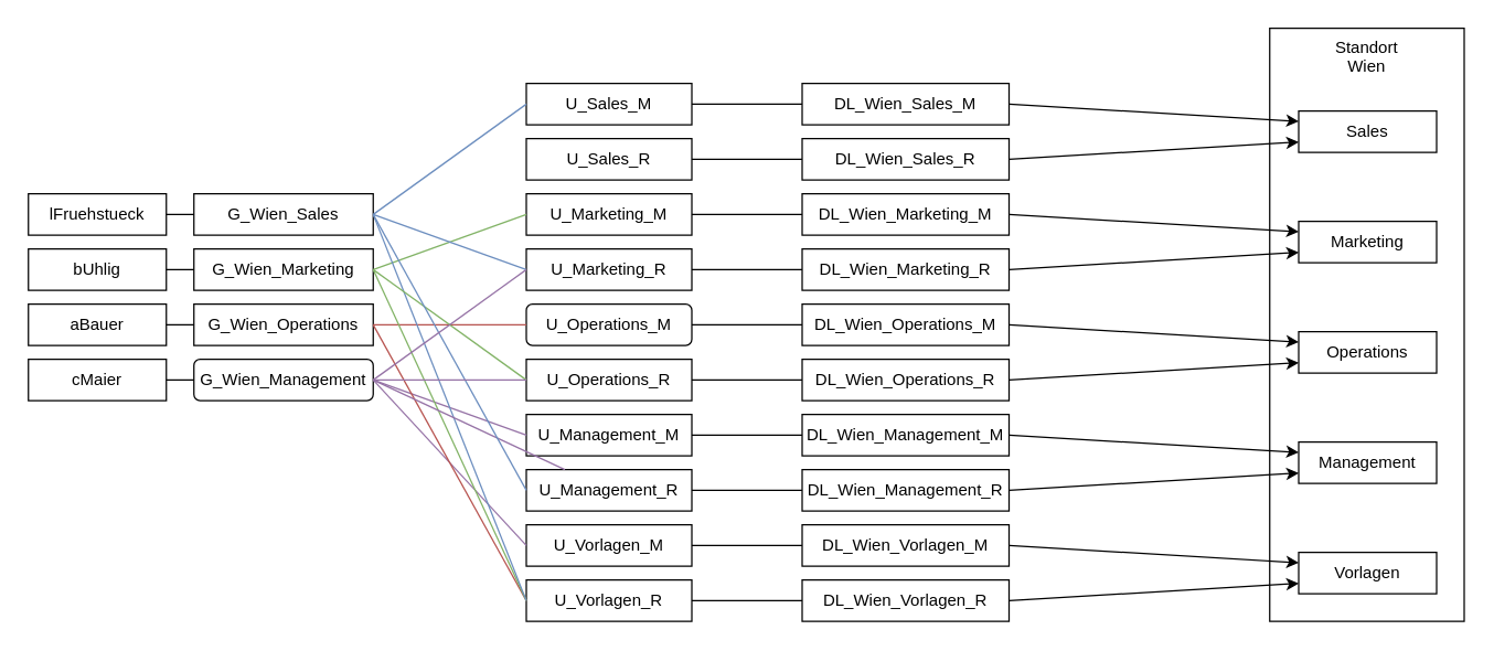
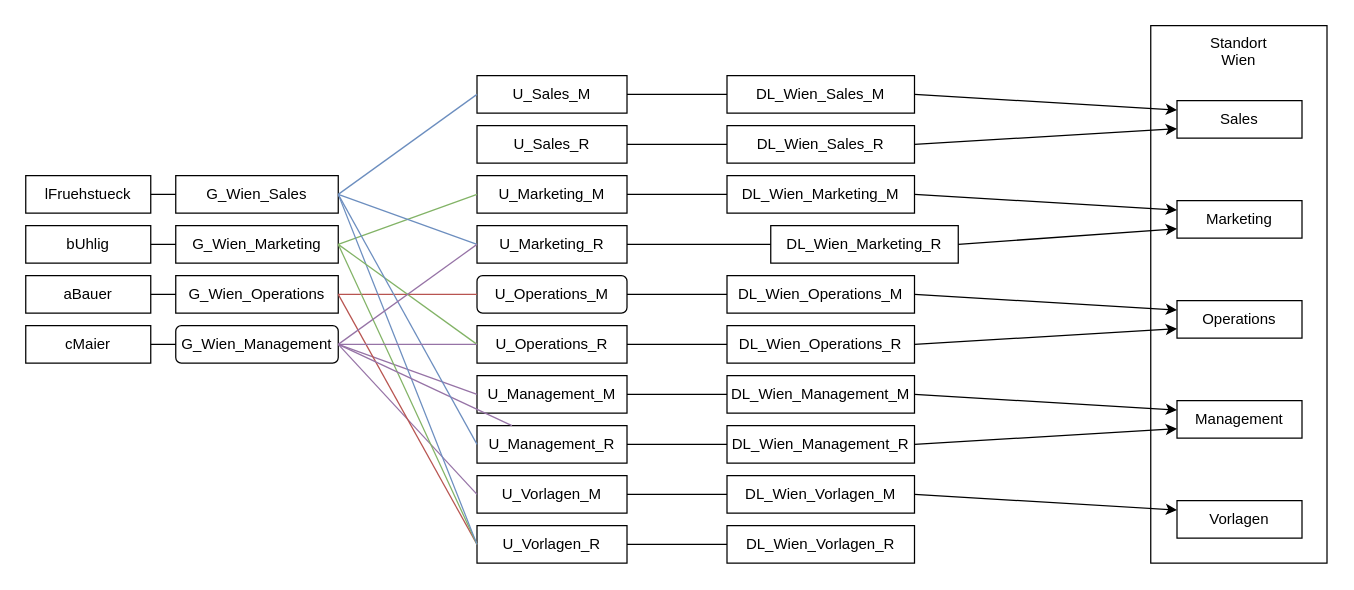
  <mxCell id="0" />
  <mxCell id="1" parent="0" />
  <mxCell id="2" value="&lt;div&gt;Standort&lt;/div&gt;&lt;div&gt;Wien&lt;br&gt;&lt;/div&gt;" style="rounded=0;whiteSpace=wrap;html=1;verticalAlign=top;" vertex="1" parent="1"><mxGeometry x="920" y="20" width="141" height="430" as="geometry" /></mxCell>
  <mxCell id="3" value="G_Wien_Sales" style="rounded=0;whiteSpace=wrap;html=1;" vertex="1" parent="1"><mxGeometry x="140" y="140" width="130" height="30" as="geometry" /></mxCell>
  <mxCell id="4" value="G_Wien_Operations" style="rounded=0;whiteSpace=wrap;html=1;" vertex="1" parent="1"><mxGeometry x="140" y="220" width="130" height="30" as="geometry" /></mxCell>
  <mxCell id="5" value="G_Wien_Marketing" style="rounded=0;whiteSpace=wrap;html=1;" vertex="1" parent="1"><mxGeometry x="140" y="180" width="130" height="30" as="geometry" /></mxCell>
  <mxCell id="6" value="G_Wien_Management" style="whiteSpace=wrap;html=1;rounded=1;" vertex="1" parent="1"><mxGeometry x="140" y="260" width="130" height="30" as="geometry" /></mxCell>
  <mxCell id="7" value="U_Sales_M" style="rounded=0;whiteSpace=wrap;html=1;" vertex="1" parent="1"><mxGeometry x="381" y="60" width="120" height="30" as="geometry" /></mxCell>
  <mxCell id="8" value="U_Sales_R" style="rounded=0;whiteSpace=wrap;html=1;" vertex="1" parent="1"><mxGeometry x="381" y="100" width="120" height="30" as="geometry" /></mxCell>
  <mxCell id="9" value="U_Marketing_M" style="rounded=0;whiteSpace=wrap;html=1;" vertex="1" parent="1"><mxGeometry x="381" y="140" width="120" height="30" as="geometry" /></mxCell>
  <mxCell id="10" value="U_Marketing_R" style="rounded=0;whiteSpace=wrap;html=1;" vertex="1" parent="1"><mxGeometry x="381" y="180" width="120" height="30" as="geometry" /></mxCell>
  <mxCell id="11" value="U_Operations_M" style="whiteSpace=wrap;html=1;rounded=1;" vertex="1" parent="1"><mxGeometry x="381" y="220" width="120" height="30" as="geometry" /></mxCell>
  <mxCell id="12" value="U_Operations_R" style="rounded=0;whiteSpace=wrap;html=1;" vertex="1" parent="1"><mxGeometry x="381" y="260" width="120" height="30" as="geometry" /></mxCell>
  <mxCell id="13" value="U_Management_M" style="rounded=0;whiteSpace=wrap;html=1;" vertex="1" parent="1"><mxGeometry x="381" y="300" width="120" height="30" as="geometry" /></mxCell>
  <mxCell id="14" value="U_Management_R" style="rounded=0;whiteSpace=wrap;html=1;" vertex="1" parent="1"><mxGeometry x="381" y="340" width="120" height="30" as="geometry" /></mxCell>
  <mxCell id="15" value="lFruehstueck" style="rounded=0;whiteSpace=wrap;html=1;" vertex="1" parent="1"><mxGeometry x="20" y="140" width="100" height="30" as="geometry" /></mxCell>
  <mxCell id="16" value="aBauer" style="rounded=0;whiteSpace=wrap;html=1;" vertex="1" parent="1"><mxGeometry x="20" y="220" width="100" height="30" as="geometry" /></mxCell>
  <mxCell id="17" value="bUhlig" style="rounded=0;whiteSpace=wrap;html=1;" vertex="1" parent="1"><mxGeometry x="20" y="180" width="100" height="30" as="geometry" /></mxCell>
  <mxCell id="18" value="cMaier" style="rounded=0;whiteSpace=wrap;html=1;" vertex="1" parent="1"><mxGeometry x="20" y="260" width="100" height="30" as="geometry" /></mxCell>
  <mxCell id="19" value="" style="endArrow=none;html=1;rounded=0;entryX=1;entryY=0.5;entryDx=0;entryDy=0;exitX=0;exitY=0.5;exitDx=0;exitDy=0;" edge="1" parent="1" source="3" target="15"><mxGeometry width="50" height="50" relative="1" as="geometry"><mxPoint x="120" y="280" as="sourcePoint" /><mxPoint x="170" y="230" as="targetPoint" /></mxGeometry></mxCell>
  <mxCell id="20" value="" style="endArrow=none;html=1;rounded=0;entryX=1;entryY=0.5;entryDx=0;entryDy=0;exitX=0;exitY=0.5;exitDx=0;exitDy=0;" edge="1" parent="1" source="5" target="17"><mxGeometry width="50" height="50" relative="1" as="geometry"><mxPoint x="190" y="210" as="sourcePoint" /><mxPoint x="140" y="190" as="targetPoint" /></mxGeometry></mxCell>
  <mxCell id="21" value="" style="endArrow=none;html=1;rounded=0;entryX=1;entryY=0.5;entryDx=0;entryDy=0;exitX=0;exitY=0.5;exitDx=0;exitDy=0;" edge="1" parent="1" source="4" target="16"><mxGeometry width="50" height="50" relative="1" as="geometry"><mxPoint x="220" y="175" as="sourcePoint" /><mxPoint x="160" y="175" as="targetPoint" /></mxGeometry></mxCell>
  <mxCell id="22" value="" style="endArrow=none;html=1;rounded=0;entryX=1;entryY=0.5;entryDx=0;entryDy=0;exitX=0;exitY=0.5;exitDx=0;exitDy=0;" edge="1" parent="1" source="6" target="18"><mxGeometry width="50" height="50" relative="1" as="geometry"><mxPoint x="230" y="185" as="sourcePoint" /><mxPoint x="170" y="185" as="targetPoint" /></mxGeometry></mxCell>
  <mxCell id="23" value="" style="endArrow=none;html=1;rounded=0;exitX=1;exitY=0.5;exitDx=0;exitDy=0;entryX=0;entryY=0.5;entryDx=0;entryDy=0;fillColor=#dae8fc;strokeColor=#6c8ebf;" edge="1" parent="1" source="3" target="7"><mxGeometry width="50" height="50" relative="1" as="geometry"><mxPoint x="140" y="100" as="sourcePoint" /><mxPoint x="230" y="30" as="targetPoint" /></mxGeometry></mxCell>
  <mxCell id="24" value="" style="endArrow=none;html=1;rounded=0;entryX=1;entryY=0.5;entryDx=0;entryDy=0;exitX=0;exitY=0.5;exitDx=0;exitDy=0;fillColor=#d5e8d4;strokeColor=#82b366;" edge="1" parent="1" source="9" target="5"><mxGeometry width="50" height="50" relative="1" as="geometry"><mxPoint x="160" y="120" as="sourcePoint" /><mxPoint x="250" y="50" as="targetPoint" /></mxGeometry></mxCell>
  <mxCell id="25" value="" style="endArrow=none;html=1;rounded=0;entryX=1;entryY=0.5;entryDx=0;entryDy=0;exitX=0;exitY=0.5;exitDx=0;exitDy=0;fillColor=#f8cecc;strokeColor=#b85450;" edge="1" parent="1" source="11" target="4"><mxGeometry width="50" height="50" relative="1" as="geometry"><mxPoint x="170" y="130" as="sourcePoint" /><mxPoint x="260" y="60" as="targetPoint" /></mxGeometry></mxCell>
  <mxCell id="26" value="" style="endArrow=none;html=1;rounded=0;entryX=0;entryY=0.5;entryDx=0;entryDy=0;exitX=1;exitY=0.5;exitDx=0;exitDy=0;fillColor=#e1d5e7;strokeColor=#9673a6;" edge="1" parent="1" source="6" target="13"><mxGeometry width="50" height="50" relative="1" as="geometry"><mxPoint x="180" y="140" as="sourcePoint" /><mxPoint x="270" y="70" as="targetPoint" /></mxGeometry></mxCell>
  <mxCell id="27" value="U_Vorlagen_M" style="rounded=0;whiteSpace=wrap;html=1;" vertex="1" parent="1"><mxGeometry x="381" y="380" width="120" height="30" as="geometry" /></mxCell>
  <mxCell id="28" value="U_Vorlagen_R" style="rounded=0;whiteSpace=wrap;html=1;" vertex="1" parent="1"><mxGeometry x="381" y="420" width="120" height="30" as="geometry" /></mxCell>
  <mxCell id="29" value="" style="endArrow=none;html=1;rounded=0;entryX=1;entryY=0.5;entryDx=0;entryDy=0;exitX=0;exitY=0.5;exitDx=0;exitDy=0;fillColor=#dae8fc;strokeColor=#6c8ebf;" edge="1" parent="1" source="10" target="3"><mxGeometry width="50" height="50" relative="1" as="geometry"><mxPoint x="200" y="100" as="sourcePoint" /><mxPoint x="250" y="50" as="targetPoint" /></mxGeometry></mxCell>
  <mxCell id="30" value="" style="endArrow=none;html=1;rounded=0;entryX=1;entryY=0.5;entryDx=0;entryDy=0;exitX=0;exitY=0.5;exitDx=0;exitDy=0;fillColor=#e1d5e7;strokeColor=#9673a6;" edge="1" parent="1" source="27" target="6"><mxGeometry width="50" height="50" relative="1" as="geometry"><mxPoint x="210" y="110" as="sourcePoint" /><mxPoint x="260" y="60" as="targetPoint" /></mxGeometry></mxCell>
  <mxCell id="31" value="" style="endArrow=none;html=1;rounded=0;entryX=0;entryY=0.5;entryDx=0;entryDy=0;exitX=1;exitY=0.5;exitDx=0;exitDy=0;fillColor=#f8cecc;strokeColor=#b85450;" edge="1" parent="1" source="4" target="28"><mxGeometry width="50" height="50" relative="1" as="geometry"><mxPoint x="350" y="260" as="sourcePoint" /><mxPoint x="270" y="70" as="targetPoint" /></mxGeometry></mxCell>
  <mxCell id="32" value="" style="endArrow=none;html=1;rounded=0;entryX=1;entryY=0.5;entryDx=0;entryDy=0;exitX=0;exitY=0.5;exitDx=0;exitDy=0;fillColor=#d5e8d4;strokeColor=#82b366;" edge="1" parent="1" source="28" target="5"><mxGeometry width="50" height="50" relative="1" as="geometry"><mxPoint x="230" y="130" as="sourcePoint" /><mxPoint x="280" y="80" as="targetPoint" /></mxGeometry></mxCell>
  <mxCell id="33" value="" style="endArrow=none;html=1;rounded=0;entryX=1;entryY=0.5;entryDx=0;entryDy=0;exitX=0;exitY=0.5;exitDx=0;exitDy=0;fillColor=#dae8fc;strokeColor=#6c8ebf;" edge="1" parent="1" source="28" target="3"><mxGeometry width="50" height="50" relative="1" as="geometry"><mxPoint x="240" y="140" as="sourcePoint" /><mxPoint x="290" y="90" as="targetPoint" /></mxGeometry></mxCell>
  <mxCell id="34" value="" style="endArrow=none;html=1;rounded=0;exitX=1;exitY=0.5;exitDx=0;exitDy=0;fillColor=#e1d5e7;strokeColor=#9673a6;" edge="1" parent="1" source="6" target="14"><mxGeometry width="50" height="50" relative="1" as="geometry"><mxPoint x="250" y="150" as="sourcePoint" /><mxPoint x="300" y="100" as="targetPoint" /></mxGeometry></mxCell>
  <mxCell id="35" value="" style="endArrow=none;html=1;rounded=0;entryX=0;entryY=0.5;entryDx=0;entryDy=0;exitX=1;exitY=0.5;exitDx=0;exitDy=0;fillColor=#d5e8d4;strokeColor=#82b366;" edge="1" parent="1" source="5" target="12"><mxGeometry width="50" height="50" relative="1" as="geometry"><mxPoint x="250" y="100" as="sourcePoint" /><mxPoint x="300" y="50" as="targetPoint" /></mxGeometry></mxCell>
  <mxCell id="36" value="" style="endArrow=none;html=1;rounded=0;entryX=0;entryY=0.5;entryDx=0;entryDy=0;exitX=1;exitY=0.5;exitDx=0;exitDy=0;fillColor=#dae8fc;strokeColor=#6c8ebf;" edge="1" parent="1" source="3" target="14"><mxGeometry width="50" height="50" relative="1" as="geometry"><mxPoint x="230" y="110" as="sourcePoint" /><mxPoint x="280" y="60" as="targetPoint" /></mxGeometry></mxCell>
  <mxCell id="37" value="Marketing" style="rounded=0;whiteSpace=wrap;html=1;" vertex="1" parent="1"><mxGeometry x="941" y="160" width="100" height="30" as="geometry" /></mxCell>
  <mxCell id="38" value="Management" style="rounded=0;whiteSpace=wrap;html=1;" vertex="1" parent="1"><mxGeometry x="941" y="320" width="100" height="30" as="geometry" /></mxCell>
  <mxCell id="39" value="Operations" style="rounded=0;whiteSpace=wrap;html=1;" vertex="1" parent="1"><mxGeometry x="941" y="240" width="100" height="30" as="geometry" /></mxCell>
  <mxCell id="40" value="Vorlagen" style="rounded=0;whiteSpace=wrap;html=1;" vertex="1" parent="1"><mxGeometry x="941" y="400" width="100" height="30" as="geometry" /></mxCell>
  <mxCell id="41" value="Sales" style="rounded=0;whiteSpace=wrap;html=1;" vertex="1" parent="1"><mxGeometry x="941" y="80" width="100" height="30" as="geometry" /></mxCell>
  <mxCell id="42" value="DL_Wien_Sales_M" style="rounded=0;whiteSpace=wrap;html=1;" vertex="1" parent="1"><mxGeometry x="581" y="60" width="150" height="30" as="geometry" /></mxCell>
  <mxCell id="43" value="DL_Wien_Sales_R" style="rounded=0;whiteSpace=wrap;html=1;" vertex="1" parent="1"><mxGeometry x="581" y="100" width="150" height="30" as="geometry" /></mxCell>
  <mxCell id="44" value="DL_Wien_Marketing_M" style="rounded=0;whiteSpace=wrap;html=1;" vertex="1" parent="1"><mxGeometry x="581" y="140" width="150" height="30" as="geometry" /></mxCell>
- <mxCell id="45" value="DL_Wien_Marketing_R" style="rounded=0;whiteSpace=wrap;html=1;" vertex="1" parent="1"><mxGeometry x="581" y="180" width="150" height="30" as="geometry" /></mxCell>
+ <mxCell id="45" value="DL_Wien_Marketing_R" style="rounded=0;whiteSpace=wrap;html=1;" vertex="1" parent="1"><mxGeometry x="616" y="180" width="150" height="30" as="geometry" /></mxCell>
  <mxCell id="46" value="DL_Wien_Operations_M" style="rounded=0;whiteSpace=wrap;html=1;" vertex="1" parent="1"><mxGeometry x="581" y="220" width="150" height="30" as="geometry" /></mxCell>
  <mxCell id="47" value="DL_Wien_Operations_R" style="rounded=0;whiteSpace=wrap;html=1;" vertex="1" parent="1"><mxGeometry x="581" y="260" width="150" height="30" as="geometry" /></mxCell>
  <mxCell id="48" value="DL_Wien_Management_M" style="rounded=0;whiteSpace=wrap;html=1;" vertex="1" parent="1"><mxGeometry x="581" y="300" width="150" height="30" as="geometry" /></mxCell>
  <mxCell id="49" value="DL_Wien_Management_R" style="rounded=0;whiteSpace=wrap;html=1;" vertex="1" parent="1"><mxGeometry x="581" y="340" width="150" height="30" as="geometry" /></mxCell>
  <mxCell id="50" value="DL_Wien_Vorlagen_M" style="rounded=0;whiteSpace=wrap;html=1;" vertex="1" parent="1"><mxGeometry x="581" y="380" width="150" height="30" as="geometry" /></mxCell>
  <mxCell id="51" value="DL_Wien_Vorlagen_R" style="rounded=0;whiteSpace=wrap;html=1;" vertex="1" parent="1"><mxGeometry x="581" y="420" width="150" height="30" as="geometry" /></mxCell>
  <mxCell id="52" value="" style="endArrow=none;html=1;rounded=0;entryX=1;entryY=0.5;entryDx=0;entryDy=0;exitX=0;exitY=0.5;exitDx=0;exitDy=0;" edge="1" parent="1" source="42" target="7"><mxGeometry width="50" height="50" relative="1" as="geometry"><mxPoint x="520" y="240" as="sourcePoint" /><mxPoint x="570" y="190" as="targetPoint" /></mxGeometry></mxCell>
  <mxCell id="53" value="" style="endArrow=none;html=1;rounded=0;entryX=1;entryY=0.5;entryDx=0;entryDy=0;exitX=0;exitY=0.5;exitDx=0;exitDy=0;" edge="1" parent="1" source="43" target="8"><mxGeometry width="50" height="50" relative="1" as="geometry"><mxPoint x="591" y="85" as="sourcePoint" /><mxPoint x="511" y="85" as="targetPoint" /></mxGeometry></mxCell>
  <mxCell id="54" value="" style="endArrow=none;html=1;rounded=0;entryX=1;entryY=0.5;entryDx=0;entryDy=0;exitX=0;exitY=0.5;exitDx=0;exitDy=0;" edge="1" parent="1" source="46" target="11"><mxGeometry width="50" height="50" relative="1" as="geometry"><mxPoint x="601" y="95" as="sourcePoint" /><mxPoint x="521" y="95" as="targetPoint" /></mxGeometry></mxCell>
  <mxCell id="55" value="" style="endArrow=none;html=1;rounded=0;entryX=1;entryY=0.5;entryDx=0;entryDy=0;exitX=0;exitY=0.5;exitDx=0;exitDy=0;" edge="1" parent="1" source="44" target="9"><mxGeometry width="50" height="50" relative="1" as="geometry"><mxPoint x="611" y="105" as="sourcePoint" /><mxPoint x="531" y="105" as="targetPoint" /></mxGeometry></mxCell>
  <mxCell id="56" value="" style="endArrow=none;html=1;rounded=0;entryX=1;entryY=0.5;entryDx=0;entryDy=0;exitX=0;exitY=0.5;exitDx=0;exitDy=0;" edge="1" parent="1" source="45" target="10"><mxGeometry width="50" height="50" relative="1" as="geometry"><mxPoint x="621" y="115" as="sourcePoint" /><mxPoint x="541" y="115" as="targetPoint" /></mxGeometry></mxCell>
  <mxCell id="57" value="" style="endArrow=none;html=1;rounded=0;entryX=1;entryY=0.5;entryDx=0;entryDy=0;exitX=0;exitY=0.5;exitDx=0;exitDy=0;" edge="1" parent="1" source="47" target="12"><mxGeometry width="50" height="50" relative="1" as="geometry"><mxPoint x="631" y="125" as="sourcePoint" /><mxPoint x="551" y="125" as="targetPoint" /></mxGeometry></mxCell>
  <mxCell id="58" value="" style="endArrow=none;html=1;rounded=0;entryX=1;entryY=0.5;entryDx=0;entryDy=0;exitX=0;exitY=0.5;exitDx=0;exitDy=0;" edge="1" parent="1" source="48" target="13"><mxGeometry width="50" height="50" relative="1" as="geometry"><mxPoint x="591" y="285" as="sourcePoint" /><mxPoint x="511" y="285" as="targetPoint" /></mxGeometry></mxCell>
  <mxCell id="59" value="" style="endArrow=none;html=1;rounded=0;entryX=1;entryY=0.5;entryDx=0;entryDy=0;exitX=0;exitY=0.5;exitDx=0;exitDy=0;" edge="1" parent="1" source="51" target="28"><mxGeometry width="50" height="50" relative="1" as="geometry"><mxPoint x="601" y="295" as="sourcePoint" /><mxPoint x="521" y="295" as="targetPoint" /></mxGeometry></mxCell>
  <mxCell id="60" value="" style="endArrow=none;html=1;rounded=0;entryX=1;entryY=0.5;entryDx=0;entryDy=0;exitX=0;exitY=0.5;exitDx=0;exitDy=0;" edge="1" parent="1" source="50" target="27"><mxGeometry width="50" height="50" relative="1" as="geometry"><mxPoint x="611" y="305" as="sourcePoint" /><mxPoint x="531" y="305" as="targetPoint" /></mxGeometry></mxCell>
  <mxCell id="61" value="" style="endArrow=none;html=1;rounded=0;entryX=1;entryY=0.5;entryDx=0;entryDy=0;exitX=0;exitY=0.5;exitDx=0;exitDy=0;" edge="1" parent="1" source="49" target="14"><mxGeometry width="50" height="50" relative="1" as="geometry"><mxPoint x="621" y="315" as="sourcePoint" /><mxPoint x="541" y="315" as="targetPoint" /></mxGeometry></mxCell>
  <mxCell id="62" value="" style="endArrow=classic;html=1;rounded=0;entryX=0;entryY=0.25;entryDx=0;entryDy=0;exitX=1;exitY=0.5;exitDx=0;exitDy=0;" edge="1" parent="1" source="42" target="41"><mxGeometry width="50" height="50" relative="1" as="geometry"><mxPoint x="680" y="240" as="sourcePoint" /><mxPoint x="730" y="190" as="targetPoint" /></mxGeometry></mxCell>
  <mxCell id="63" value="" style="endArrow=classic;html=1;rounded=0;exitX=1;exitY=0.5;exitDx=0;exitDy=0;entryX=0;entryY=0.75;entryDx=0;entryDy=0;" edge="1" parent="1" source="43" target="41"><mxGeometry width="50" height="50" relative="1" as="geometry"><mxPoint x="711" y="85" as="sourcePoint" /><mxPoint x="780" y="100" as="targetPoint" /></mxGeometry></mxCell>
  <mxCell id="64" value="" style="endArrow=classic;html=1;rounded=0;exitX=1;exitY=0.5;exitDx=0;exitDy=0;entryX=0;entryY=0.25;entryDx=0;entryDy=0;" edge="1" parent="1" source="44" target="37"><mxGeometry width="50" height="50" relative="1" as="geometry"><mxPoint x="701" y="155" as="sourcePoint" /><mxPoint x="770" y="155" as="targetPoint" /></mxGeometry></mxCell>
  <mxCell id="65" value="" style="endArrow=classic;html=1;rounded=0;exitX=1;exitY=0.5;exitDx=0;exitDy=0;entryX=0;entryY=0.75;entryDx=0;entryDy=0;" edge="1" parent="1" source="45" target="37"><mxGeometry width="50" height="50" relative="1" as="geometry"><mxPoint x="701" y="195" as="sourcePoint" /><mxPoint x="780" y="180" as="targetPoint" /></mxGeometry></mxCell>
  <mxCell id="66" value="" style="endArrow=classic;html=1;rounded=0;entryX=0;entryY=0.25;entryDx=0;entryDy=0;exitX=1;exitY=0.5;exitDx=0;exitDy=0;" edge="1" parent="1" source="46" target="39"><mxGeometry width="50" height="50" relative="1" as="geometry"><mxPoint x="701" y="235" as="sourcePoint" /><mxPoint x="781" y="248" as="targetPoint" /></mxGeometry></mxCell>
  <mxCell id="67" value="" style="endArrow=classic;html=1;rounded=0;exitX=1;exitY=0.5;exitDx=0;exitDy=0;entryX=0;entryY=0.75;entryDx=0;entryDy=0;" edge="1" parent="1" source="47" target="39"><mxGeometry width="50" height="50" relative="1" as="geometry"><mxPoint x="701" y="275" as="sourcePoint" /><mxPoint x="780" y="260" as="targetPoint" /></mxGeometry></mxCell>
  <mxCell id="68" value="" style="endArrow=classic;html=1;rounded=0;entryX=0;entryY=0.25;entryDx=0;entryDy=0;exitX=1;exitY=0.5;exitDx=0;exitDy=0;" edge="1" parent="1" source="48" target="38"><mxGeometry width="50" height="50" relative="1" as="geometry"><mxPoint x="701" y="315" as="sourcePoint" /><mxPoint x="781" y="328" as="targetPoint" /></mxGeometry></mxCell>
  <mxCell id="69" value="" style="endArrow=classic;html=1;rounded=0;exitX=1;exitY=0.5;exitDx=0;exitDy=0;entryX=0;entryY=0.75;entryDx=0;entryDy=0;" edge="1" parent="1" source="49" target="38"><mxGeometry width="50" height="50" relative="1" as="geometry"><mxPoint x="701" y="355" as="sourcePoint" /><mxPoint x="780" y="340" as="targetPoint" /></mxGeometry></mxCell>
  <mxCell id="70" value="" style="endArrow=classic;html=1;rounded=0;entryX=0;entryY=0.25;entryDx=0;entryDy=0;exitX=1;exitY=0.5;exitDx=0;exitDy=0;" edge="1" parent="1" source="50" target="40"><mxGeometry width="50" height="50" relative="1" as="geometry"><mxPoint x="701" y="395" as="sourcePoint" /><mxPoint x="781" y="408" as="targetPoint" /></mxGeometry></mxCell>
- <mxCell id="71" value="" style="endArrow=classic;html=1;rounded=0;exitX=1;exitY=0.5;exitDx=0;exitDy=0;entryX=0;entryY=0.75;entryDx=0;entryDy=0;" edge="1" parent="1" source="51" target="40"><mxGeometry width="50" height="50" relative="1" as="geometry"><mxPoint x="701" y="435" as="sourcePoint" /><mxPoint x="780" y="420" as="targetPoint" /></mxGeometry></mxCell>
  <mxCell id="72" value="" style="endArrow=none;html=1;rounded=0;entryX=0;entryY=0.5;entryDx=0;entryDy=0;fillColor=#e1d5e7;strokeColor=#9673a6;exitX=1;exitY=0.5;exitDx=0;exitDy=0;" edge="1" parent="1" source="6" target="10"><mxGeometry width="50" height="50" relative="1" as="geometry"><mxPoint x="280" y="280" as="sourcePoint" /><mxPoint x="391" y="125" as="targetPoint" /></mxGeometry></mxCell>
  <mxCell id="73" value="" style="endArrow=none;html=1;rounded=0;entryX=0;entryY=0.5;entryDx=0;entryDy=0;exitX=1;exitY=0.5;exitDx=0;exitDy=0;fillColor=#e1d5e7;strokeColor=#9673a6;" edge="1" parent="1" source="6" target="12"><mxGeometry width="50" height="50" relative="1" as="geometry"><mxPoint x="300" y="295" as="sourcePoint" /><mxPoint x="401" y="135" as="targetPoint" /></mxGeometry></mxCell>
